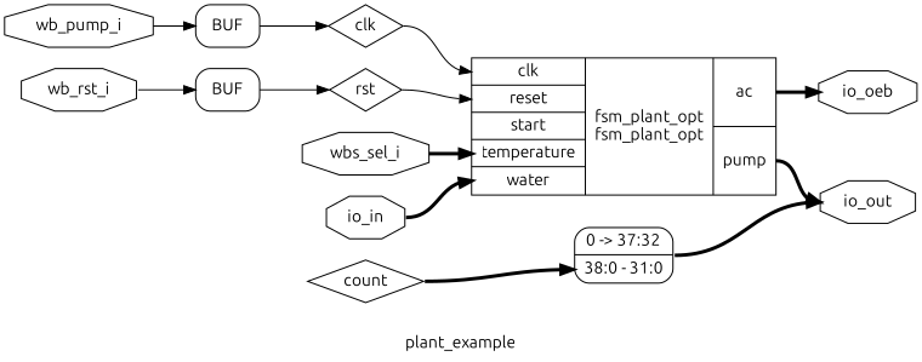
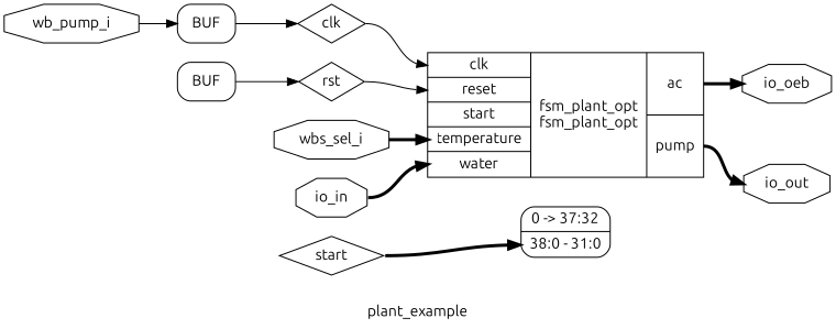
  digraph {
    fontname=Ubuntu
    label=plant_example
    rankdir=LR
    remincross=true
    node [color=black fontcolor=black fontname=Ubuntu shape=octagon]
    edge [color=black fontname=Ubuntu headport=w tailport=e]
-   n1 [label=count shape=diamond]
+   n1 [label=start shape=diamond]
    n2 [label="0 -&gt; 37:32 |<s0> 38:0 - 31:0 " shape=record style=rounded color="" fontcolor=""]
    n3 [label=io_out]
    n4 [label=rst shape=diamond]
    n5 [label="{{<p3> clk|<p11> reset|<p12> start|<p13> temperature|<p14> water}|fsm_plant_opt\nfsm_plant_opt|{<p15> ac|<p16> pump}}" shape=record color="" fontcolor=""]
    n6 [label=io_oeb]
    n7 [label=clk shape=diamond]
    n8 [label=io_in]
    n9 [label=wbs_sel_i]
-   n10 [label=wb_rst_i]
    n11 [label=BUF shape=box style=rounded color="" fontcolor=""]
    n12 [label=wb_pump_i]
    n13 [label=BUF shape=box style=rounded color="" fontcolor=""]
    n1 -> n2 [headport="s0:w" style="setlinewidth(3)"]
-   n2 -> n3 [style="setlinewidth(3)"]
    n4 -> n5 [headport="p11:w"]
    n5 -> n3 [style="setlinewidth(3)" tailport="p16:e"]
    n5 -> n6 [style="setlinewidth(3)" tailport="p15:e"]
    n7 -> n5 [headport="p3:w"]
    n8 -> n5 [headport="p14:w" style="setlinewidth(3)"]
    n9 -> n5 [headport="p13:w" style="setlinewidth(3)"]
-   n10 -> n11 [headport="w:w"]
    n11 -> n4 [tailport="e:e"]
    n12 -> n13 [headport="w:w"]
    n13 -> n7 [tailport="e:e"]
  }
